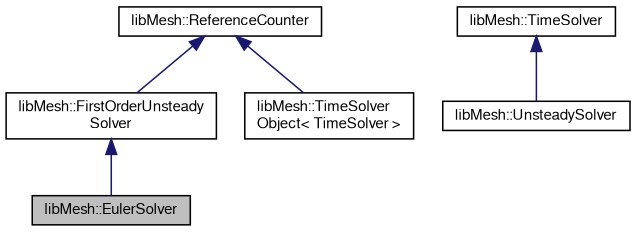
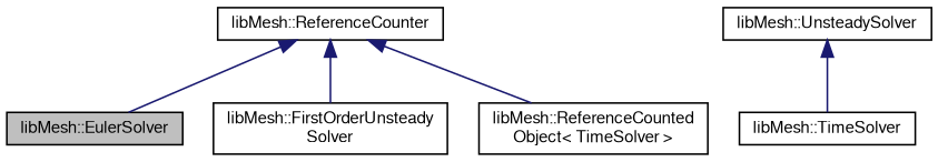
  digraph {
    node [color=black fillcolor=white fontname=FreeSans fontsize=10 shape=record style=filled]
    edge [color=midnightblue dir=back fontname=FreeSans fontsize=10 labelfontname=FreeSans labelfontsize=10 style=solid]
    n1 [fillcolor=grey75 fontcolor=black height=0.2 label="libMesh::EulerSolver" width=0.4]
    n2 [height=0.2 label="libMesh::FirstOrderUnsteady\lSolver" width=0.4]
    n3 [height=0.2 label="libMesh::UnsteadySolver" width=0.4]
    n4 [height=0.2 label="libMesh::TimeSolver" width=0.4]
-   n5 [height=0.2 label="libMesh::TimeSolver\lObject\< TimeSolver \>" width=0.4]
+   n5 [height=0.2 label="libMesh::ReferenceCounted\lObject\< TimeSolver \>" width=0.4]
    n6 [height=0.2 label="libMesh::ReferenceCounter" width=0.4]
-   n2 -> n1
-   n4 -> n3
+   n6 -> n1
+   n3 -> n4
    n6 -> n2
    n6 -> n5
  }
